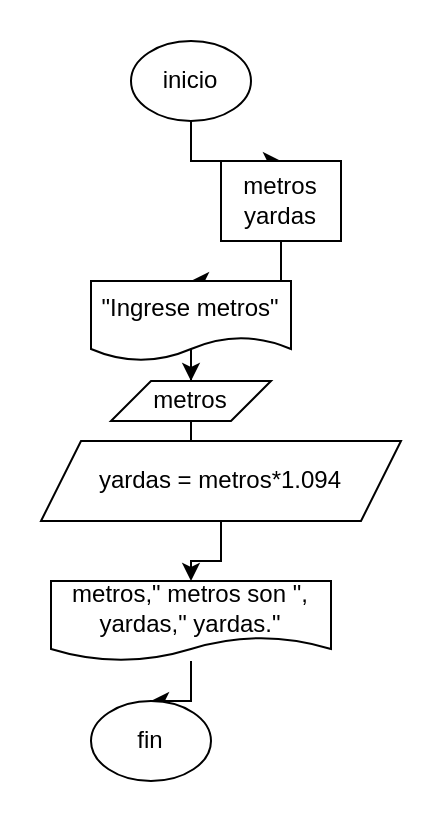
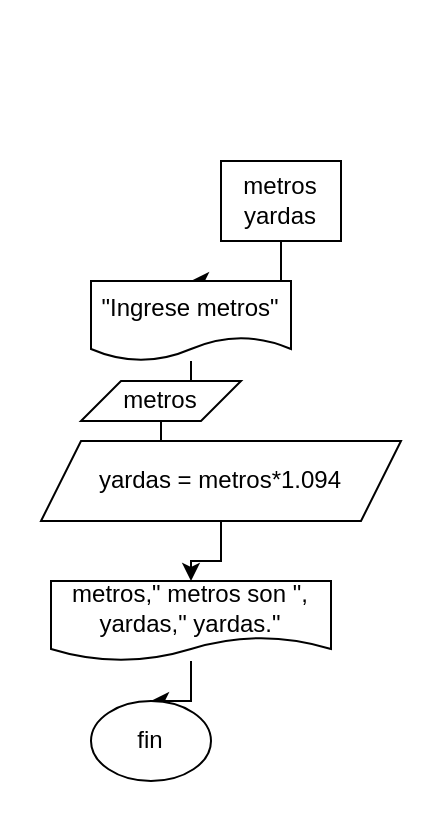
  <mxCell id="0" />
  <mxCell id="1" parent="0" />
- <mxCell id="2" value="" style="edgeStyle=orthogonalEdgeStyle;rounded=0;orthogonalLoop=1;jettySize=auto;html=1;" edge="1" parent="1" source="3" target="5"><mxGeometry relative="1" as="geometry" /></mxCell>
- <mxCell id="3" value="inicio" style="ellipse;whiteSpace=wrap;html=1;" vertex="1" parent="1"><mxGeometry x="65" y="20" width="60" height="40" as="geometry" /></mxCell>
  <mxCell id="4" value="" style="edgeStyle=orthogonalEdgeStyle;rounded=0;orthogonalLoop=1;jettySize=auto;html=1;" edge="1" parent="1" source="5" target="7"><mxGeometry relative="1" as="geometry" /></mxCell>
  <mxCell id="5" value="metros&lt;br&gt;yardas" style="whiteSpace=wrap;html=1;" vertex="1" parent="1"><mxGeometry x="110" y="80" width="60" height="40" as="geometry" /></mxCell>
  <mxCell id="6" value="" style="edgeStyle=orthogonalEdgeStyle;rounded=0;orthogonalLoop=1;jettySize=auto;html=1;" edge="1" parent="1" source="7" target="9"><mxGeometry relative="1" as="geometry" /></mxCell>
  <mxCell id="7" value="&quot;Ingrese metros&quot;" style="shape=document;whiteSpace=wrap;html=1;boundedLbl=1;" vertex="1" parent="1"><mxGeometry x="45" y="140" width="100" height="40" as="geometry" /></mxCell>
  <mxCell id="8" value="" style="edgeStyle=orthogonalEdgeStyle;rounded=0;orthogonalLoop=1;jettySize=auto;html=1;" edge="1" parent="1" source="9" target="11"><mxGeometry relative="1" as="geometry" /></mxCell>
- <mxCell id="9" value="metros" style="shape=parallelogram;perimeter=parallelogramPerimeter;whiteSpace=wrap;html=1;fixedSize=1;" vertex="1" parent="1"><mxGeometry x="55" y="190" width="80" height="20" as="geometry" /></mxCell>
+ <mxCell id="9" value="metros" style="shape=parallelogram;perimeter=parallelogramPerimeter;whiteSpace=wrap;html=1;fixedSize=1;" vertex="1" parent="1"><mxGeometry x="40" y="190" width="80" height="20" as="geometry" /></mxCell>
  <mxCell id="10" value="" style="edgeStyle=orthogonalEdgeStyle;rounded=0;orthogonalLoop=1;jettySize=auto;html=1;" edge="1" parent="1" source="11" target="13"><mxGeometry relative="1" as="geometry" /></mxCell>
  <mxCell id="11" value="yardas = metros*1.094" style="shape=parallelogram;perimeter=parallelogramPerimeter;whiteSpace=wrap;html=1;fixedSize=1;" vertex="1" parent="1"><mxGeometry x="20" y="220" width="180" height="40" as="geometry" /></mxCell>
  <mxCell id="12" value="" style="edgeStyle=orthogonalEdgeStyle;rounded=0;orthogonalLoop=1;jettySize=auto;html=1;" edge="1" parent="1" source="13" target="14"><mxGeometry relative="1" as="geometry" /></mxCell>
  <mxCell id="13" value="metros,&quot; metros son &quot;, yardas,&quot; yardas.&quot;" style="shape=document;whiteSpace=wrap;html=1;boundedLbl=1;" vertex="1" parent="1"><mxGeometry x="25" y="290" width="140" height="40" as="geometry" /></mxCell>
  <mxCell id="14" value="fin" style="ellipse;whiteSpace=wrap;html=1;" vertex="1" parent="1"><mxGeometry x="45" y="350" width="60" height="40" as="geometry" /></mxCell>
